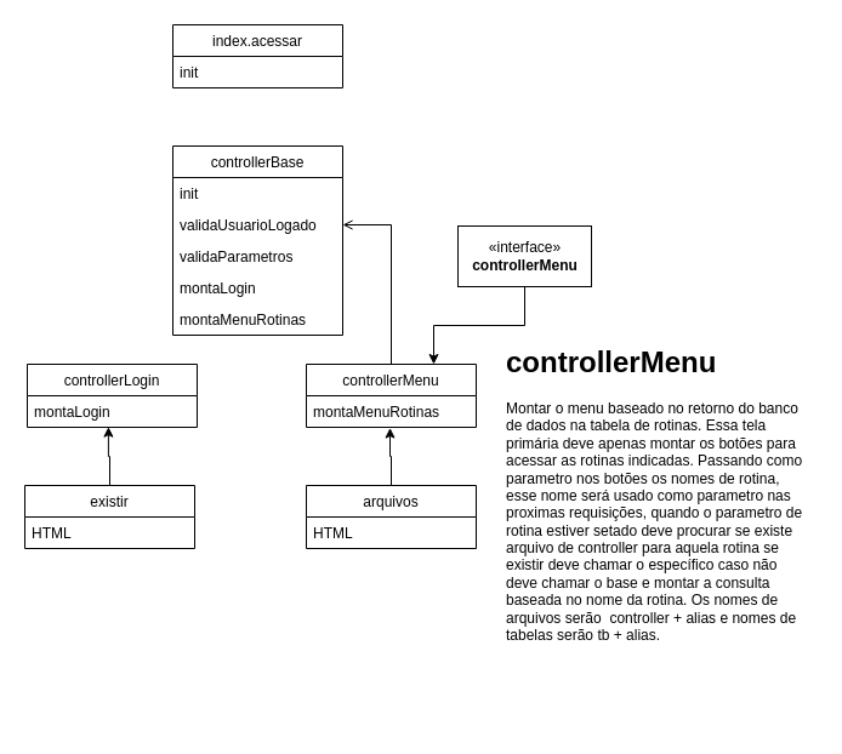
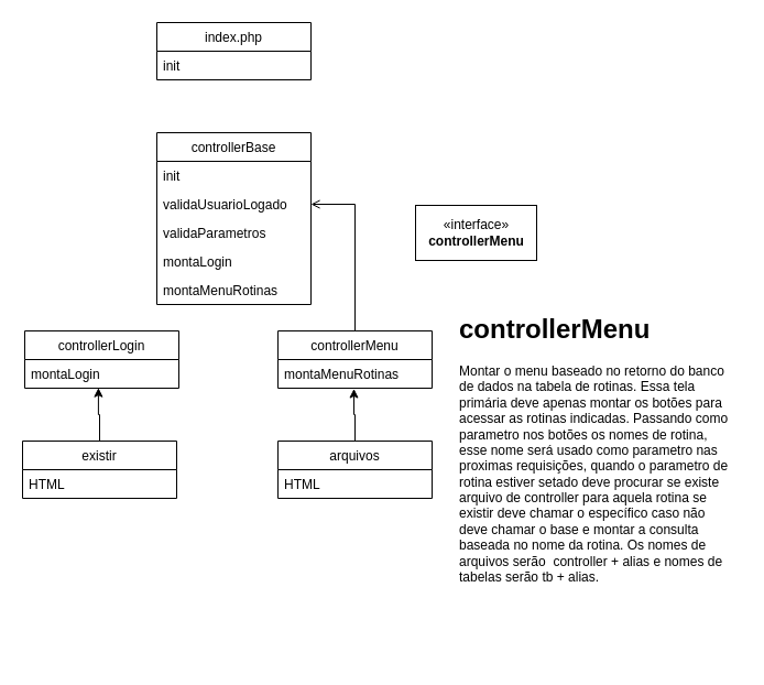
  <mxCell id="0" />
  <mxCell id="1" parent="0" />
  <mxCell id="2" value="controllerBase" style="swimlane;fontStyle=0;childLayout=stackLayout;horizontal=1;startSize=26;fillColor=none;horizontalStack=0;resizeParent=1;resizeParentMax=0;resizeLast=0;collapsible=1;marginBottom=0;" vertex="1" parent="1"><mxGeometry x="142" y="120" width="140" height="156" as="geometry" /></mxCell>
  <mxCell id="3" value="init" style="text;strokeColor=none;fillColor=none;align=left;verticalAlign=top;spacingLeft=4;spacingRight=4;overflow=hidden;rotatable=0;points=[[0,0.5],[1,0.5]];portConstraint=eastwest;" vertex="1" parent="2"><mxGeometry y="26" width="140" height="26" as="geometry" /></mxCell>
  <mxCell id="4" value="validaUsuarioLogado" style="text;strokeColor=none;fillColor=none;align=left;verticalAlign=top;spacingLeft=4;spacingRight=4;overflow=hidden;rotatable=0;points=[[0,0.5],[1,0.5]];portConstraint=eastwest;" vertex="1" parent="2"><mxGeometry y="52" width="140" height="26" as="geometry" /></mxCell>
  <mxCell id="5" value="validaParametros" style="text;strokeColor=none;fillColor=none;align=left;verticalAlign=top;spacingLeft=4;spacingRight=4;overflow=hidden;rotatable=0;points=[[0,0.5],[1,0.5]];portConstraint=eastwest;" vertex="1" parent="2"><mxGeometry y="78" width="140" height="26" as="geometry" /></mxCell>
  <mxCell id="6" value="montaLogin" style="text;strokeColor=none;fillColor=none;align=left;verticalAlign=top;spacingLeft=4;spacingRight=4;overflow=hidden;rotatable=0;points=[[0,0.5],[1,0.5]];portConstraint=eastwest;" vertex="1" parent="2"><mxGeometry y="104" width="140" height="26" as="geometry" /></mxCell>
  <mxCell id="7" value="montaMenuRotinas" style="text;strokeColor=none;fillColor=none;align=left;verticalAlign=top;spacingLeft=4;spacingRight=4;overflow=hidden;rotatable=0;points=[[0,0.5],[1,0.5]];portConstraint=eastwest;" vertex="1" parent="2"><mxGeometry y="130" width="140" height="26" as="geometry" /></mxCell>
- <mxCell id="8" value="index.acessar" style="swimlane;fontStyle=0;childLayout=stackLayout;horizontal=1;startSize=26;fillColor=none;horizontalStack=0;resizeParent=1;resizeParentMax=0;resizeLast=0;collapsible=1;marginBottom=0;" vertex="1" parent="1"><mxGeometry x="142" y="20" width="140" height="52" as="geometry" /></mxCell>
+ <mxCell id="8" value="index.php" style="swimlane;fontStyle=0;childLayout=stackLayout;horizontal=1;startSize=26;fillColor=none;horizontalStack=0;resizeParent=1;resizeParentMax=0;resizeLast=0;collapsible=1;marginBottom=0;" vertex="1" parent="1"><mxGeometry x="142" y="20" width="140" height="52" as="geometry" /></mxCell>
  <mxCell id="9" value="init" style="text;strokeColor=none;fillColor=none;align=left;verticalAlign=top;spacingLeft=4;spacingRight=4;overflow=hidden;rotatable=0;points=[[0,0.5],[1,0.5]];portConstraint=eastwest;" vertex="1" parent="8"><mxGeometry y="26" width="140" height="26" as="geometry" /></mxCell>
  <mxCell id="10" value="" style="edgeStyle=orthogonalEdgeStyle;rounded=0;orthogonalLoop=1;jettySize=auto;html=1;entryX=0.493;entryY=1.02;entryDx=0;entryDy=0;entryPerimeter=0;" edge="1" parent="1" source="11" target="18"><mxGeometry relative="1" as="geometry"><mxPoint x="252" y="380" as="targetPoint" /></mxGeometry></mxCell>
  <mxCell id="11" value="arquivos" style="swimlane;fontStyle=0;childLayout=stackLayout;horizontal=1;startSize=26;fillColor=none;horizontalStack=0;resizeParent=1;resizeParentMax=0;resizeLast=0;collapsible=1;marginBottom=0;" vertex="1" parent="1"><mxGeometry x="252" y="400" width="140" height="52" as="geometry" /></mxCell>
  <mxCell id="12" value="HTML" style="text;strokeColor=none;fillColor=none;align=left;verticalAlign=top;spacingLeft=4;spacingRight=4;overflow=hidden;rotatable=0;points=[[0,0.5],[1,0.5]];portConstraint=eastwest;" vertex="1" parent="11"><mxGeometry y="26" width="140" height="26" as="geometry" /></mxCell>
  <mxCell id="13" value="" style="edgeStyle=orthogonalEdgeStyle;rounded=0;orthogonalLoop=1;jettySize=auto;html=1;entryX=0.478;entryY=0.989;entryDx=0;entryDy=0;entryPerimeter=0;" edge="1" parent="1" source="14" target="20"><mxGeometry relative="1" as="geometry" /></mxCell>
  <mxCell id="14" value="existir" style="swimlane;fontStyle=0;childLayout=stackLayout;horizontal=1;startSize=26;fillColor=none;horizontalStack=0;resizeParent=1;resizeParentMax=0;resizeLast=0;collapsible=1;marginBottom=0;" vertex="1" parent="1"><mxGeometry x="20" y="400" width="140" height="52" as="geometry" /></mxCell>
  <mxCell id="15" value="HTML" style="text;strokeColor=none;fillColor=none;align=left;verticalAlign=top;spacingLeft=4;spacingRight=4;overflow=hidden;rotatable=0;points=[[0,0.5],[1,0.5]];portConstraint=eastwest;" vertex="1" parent="14"><mxGeometry y="26" width="140" height="26" as="geometry" /></mxCell>
  <mxCell id="16" value="" style="edgeStyle=orthogonalEdgeStyle;rounded=0;orthogonalLoop=1;jettySize=auto;html=1;entryX=1;entryY=0.5;entryDx=0;entryDy=0;endArrow=open;" edge="1" parent="1" source="17" target="4"><mxGeometry relative="1" as="geometry" /></mxCell>
  <mxCell id="17" value="controllerMenu" style="swimlane;fontStyle=0;childLayout=stackLayout;horizontal=1;startSize=26;fillColor=none;horizontalStack=0;resizeParent=1;resizeParentMax=0;resizeLast=0;collapsible=1;marginBottom=0;" vertex="1" parent="1"><mxGeometry x="252" y="300" width="140" height="52" as="geometry" /></mxCell>
  <mxCell id="18" value="montaMenuRotinas" style="text;strokeColor=none;fillColor=none;align=left;verticalAlign=top;spacingLeft=4;spacingRight=4;overflow=hidden;rotatable=0;points=[[0,0.5],[1,0.5]];portConstraint=eastwest;" vertex="1" parent="17"><mxGeometry y="26" width="140" height="26" as="geometry" /></mxCell>
  <mxCell id="19" value="controllerLogin" style="swimlane;fontStyle=0;childLayout=stackLayout;horizontal=1;startSize=26;fillColor=none;horizontalStack=0;resizeParent=1;resizeParentMax=0;resizeLast=0;collapsible=1;marginBottom=0;" vertex="1" parent="1"><mxGeometry x="22" y="300" width="140" height="52" as="geometry" /></mxCell>
  <mxCell id="20" value="montaLogin" style="text;strokeColor=none;fillColor=none;align=left;verticalAlign=top;spacingLeft=4;spacingRight=4;overflow=hidden;rotatable=0;points=[[0,0.5],[1,0.5]];portConstraint=eastwest;" vertex="1" parent="19"><mxGeometry y="26" width="140" height="26" as="geometry" /></mxCell>
  <mxCell id="21" value="&lt;h1&gt;controllerMenu&lt;/h1&gt;&lt;p&gt;Montar o menu baseado no retorno do banco de dados na tabela de rotinas. Essa tela primária deve apenas montar os botões para acessar as rotinas indicadas. Passando como parametro nos botões os nomes de rotina, esse nome será usado como parametro nas proximas requisições, quando o parametro de rotina estiver setado deve procurar se existe arquivo de controller para aquela rotina se existir deve chamar o específico caso não deve chamar o base e montar a consulta baseada no nome da rotina. Os nomes de arquivos serão&amp;nbsp; controller + alias e nomes de tabelas serão tb + alias.&lt;/p&gt;" style="text;html=1;strokeColor=none;fillColor=none;spacing=5;spacingTop=-20;whiteSpace=wrap;overflow=hidden;rounded=0;" vertex="1" parent="1"><mxGeometry x="412" y="279" width="260" height="321" as="geometry" /></mxCell>
- <mxCell id="22" value="" style="edgeStyle=orthogonalEdgeStyle;rounded=0;orthogonalLoop=1;jettySize=auto;html=1;entryX=0.75;entryY=0;entryDx=0;entryDy=0;" edge="1" parent="1" source="23" target="17"><mxGeometry relative="1" as="geometry" /></mxCell>
  <mxCell id="23" value="«interface»&lt;br&gt;&lt;b&gt;controllerMenu&lt;/b&gt;" style="html=1;" vertex="1" parent="1"><mxGeometry x="377" y="186" width="110" height="50" as="geometry" /></mxCell>
